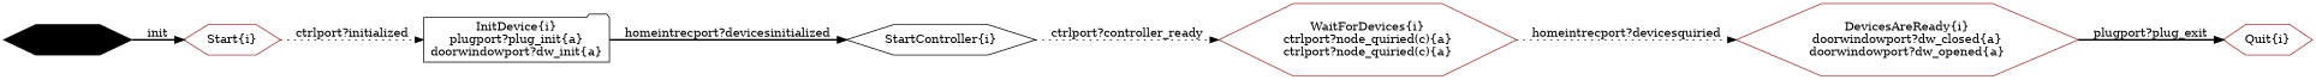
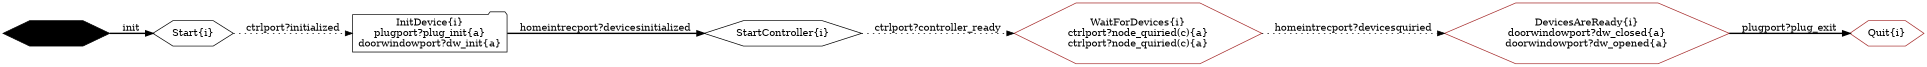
  digraph {
    rankdir=LR
    node [color=brown shape=hexagon]
    edge [style=bold]
    INIT_STATE [color=black style=filled]
-   n2 [label="Start{i}"]
+   n2 [label="Start{i}" color=black]
    n3 [label="InitDevice{i}\nplugport?plug_init{a}\ndoorwindowport?dw_init{a}" shape=folder color=black]
    n4 [label="StartController{i}" color=black]
    n5 [label="WaitForDevices{i}\nctrlport?node_quiried(c){a}\nctrlport?node_quiried(c){a}"]
    n6 [label="DevicesAreReady{i}\ndoorwindowport?dw_closed{a}\ndoorwindowport?dw_opened{a}"]
    n7 [label="Quit{i}"]
    INIT_STATE -> n2 [label=init]
    n2 -> n3 [label="ctrlport?initialized" style=dotted]
    n3 -> n4 [label="homeintrecport?devicesinitialized"]
    n4 -> n5 [label="ctrlport?controller_ready" style=dotted]
    n5 -> n6 [label="homeintrecport?devicesquiried" style=dotted]
    n6 -> n7 [label="plugport?plug_exit"]
  }
